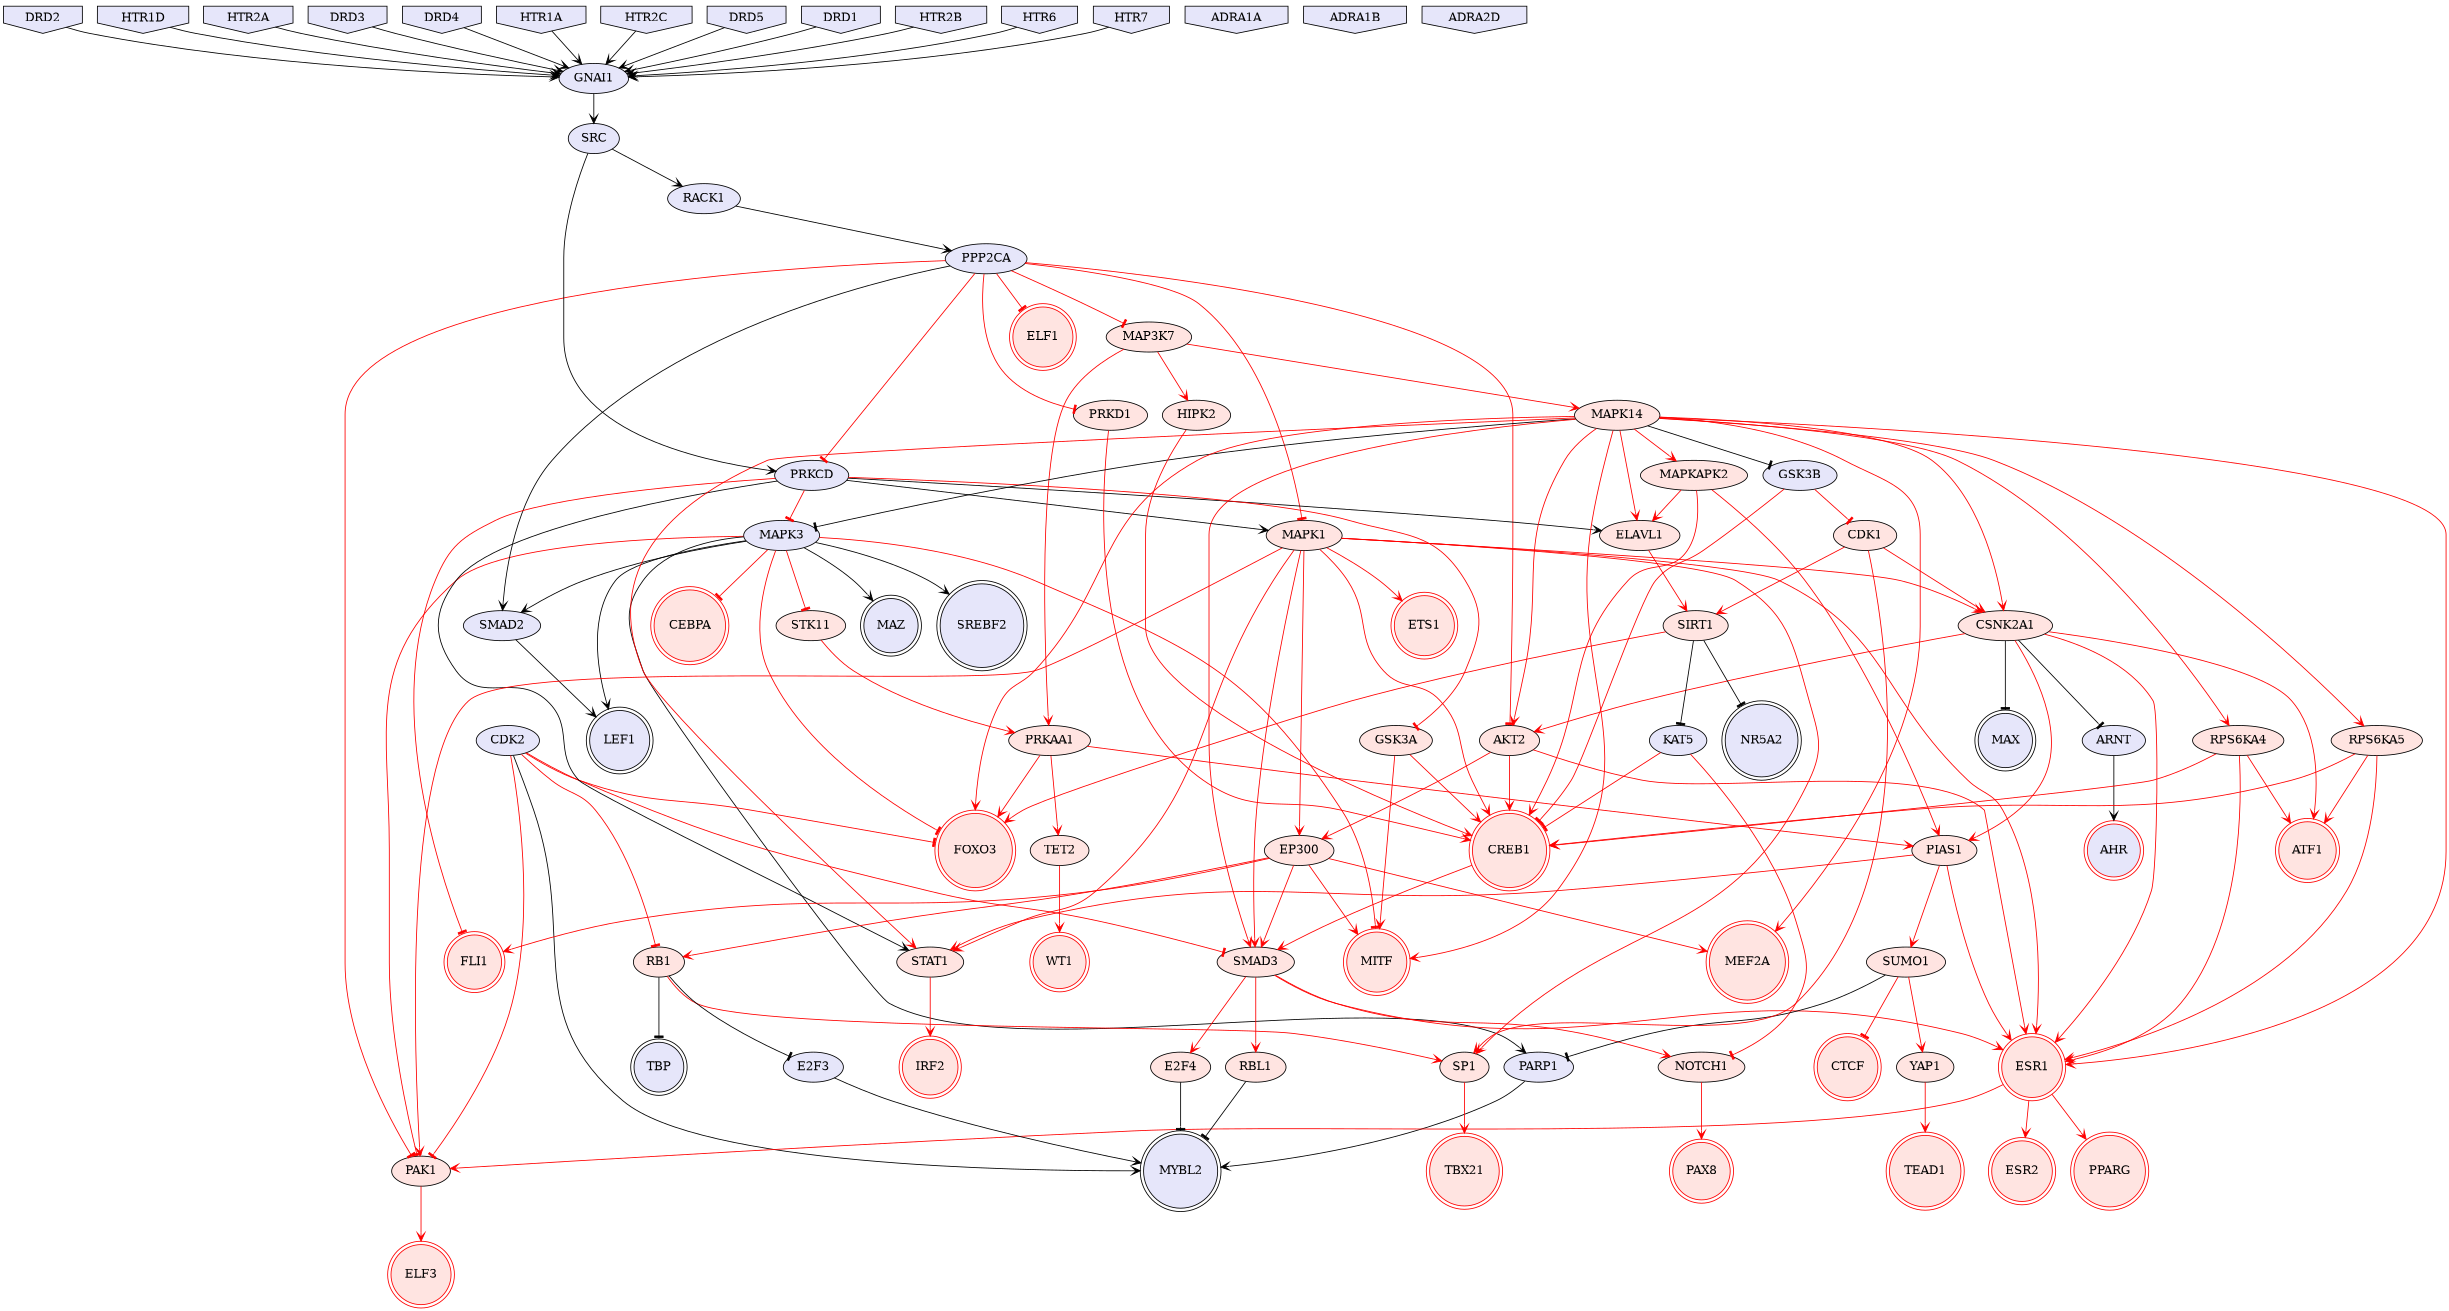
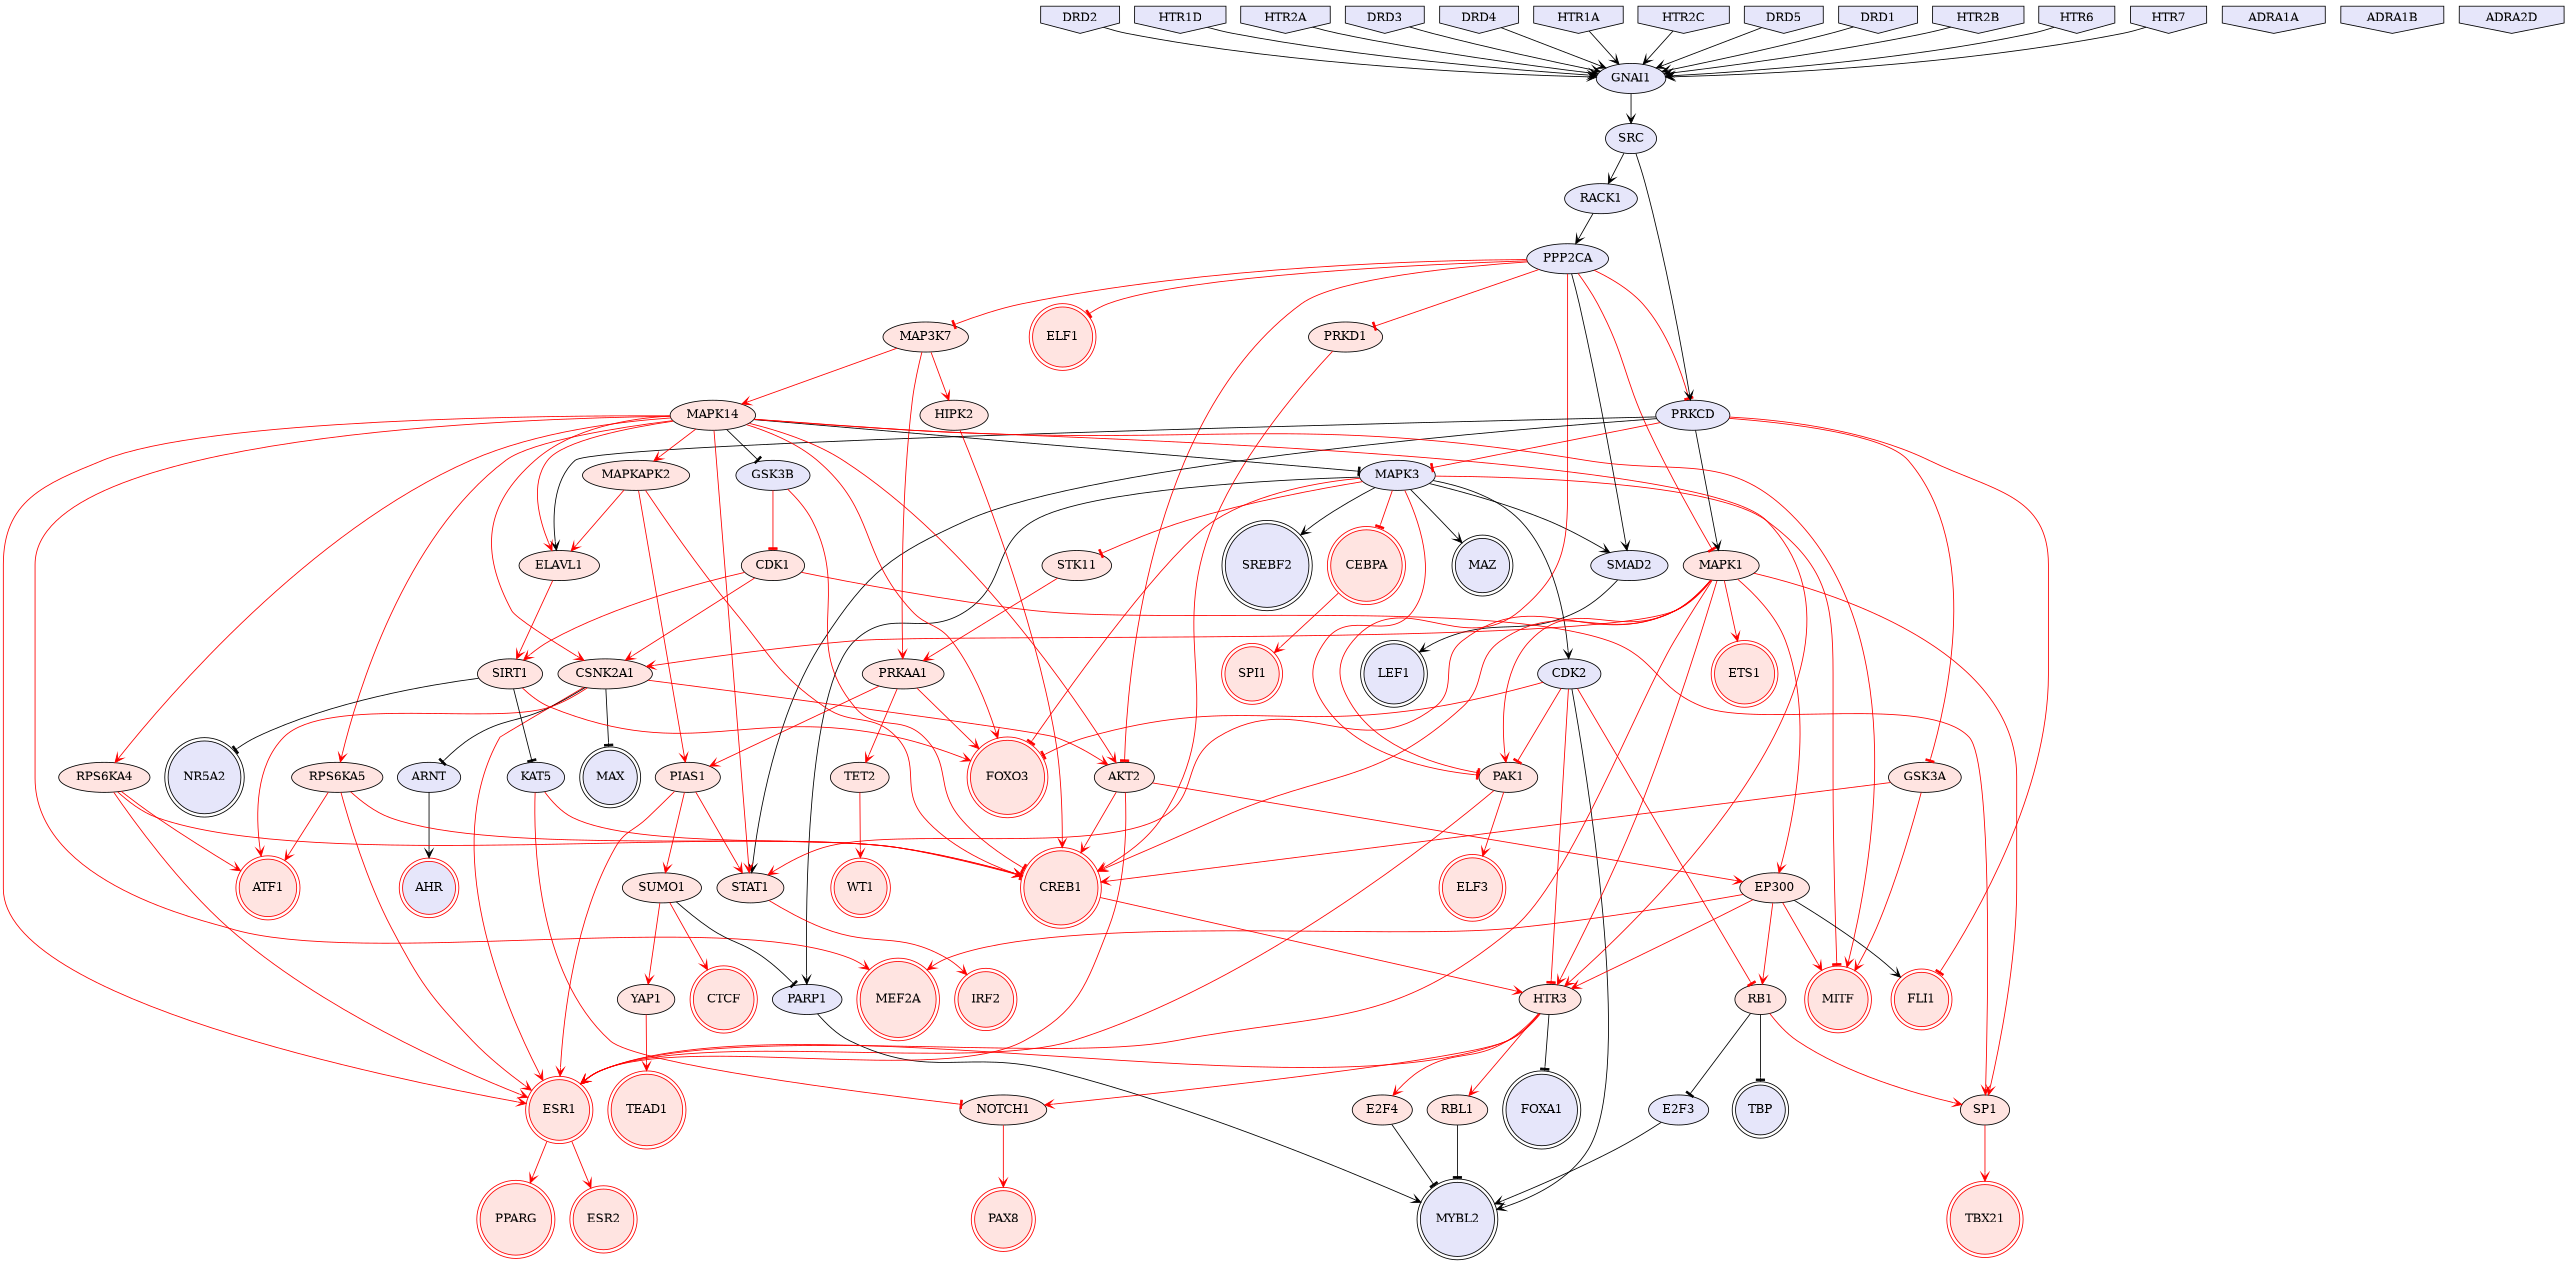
  digraph {
    node [fillcolor=mistyrose style=filled]
    edge [arrowhead=vee color=red penwidth=1]
    MAPK3 [fillcolor=lavender]
    SMAD2 [fillcolor=lavender]
    MAZ [color=black fillcolor=lavender shape=doublecircle]
    SREBF2 [color=black fillcolor=lavender shape=doublecircle]
    FOXO3 [color=red shape=doublecircle]
    CEBPA [color=red shape=doublecircle]
    STK11
    PAK1
    MITF [color=red shape=doublecircle]
    CDK2 [fillcolor=lavender]
    PARP1 [fillcolor=lavender]
    LEF1 [color=black fillcolor=lavender shape=doublecircle]
+   SPI1 [color=red shape=doublecircle]
    PRKAA1
    ESR1 [color=red shape=doublecircle]
    ELF3 [color=red shape=doublecircle]
-   SMAD3
+   SMAD3 [label=HTR3]
    RB1
    MYBL2 [color=black fillcolor=lavender shape=doublecircle]
    PPP2CA [fillcolor=lavender]
    PRKCD [fillcolor=lavender]
    MAPK1
    ELF1 [color=red shape=doublecircle]
    MAP3K7
    PRKD1
    AKT2
    ELAVL1
    STAT1
    FLI1 [color=red shape=doublecircle]
    GSK3A
    CSNK2A1
    SP1
    CREB1 [color=red shape=doublecircle]
    EP300
    ETS1 [color=red shape=doublecircle]
    MAPK14
    HIPK2
    SIRT1
    NR5A2 [color=black fillcolor=lavender shape=doublecircle]
    KAT5 [fillcolor=lavender]
    NOTCH1
    GNAI1 [fillcolor=lavender]
    SRC [fillcolor=lavender]
    RACK1 [fillcolor=lavender]
    DRD2 [color=black fillcolor=lavender shape=invhouse]
    HTR1D [color=black fillcolor=lavender shape=invhouse]
+   FOXA1 [color=black fillcolor=lavender shape=doublecircle]
    RBL1
    E2F4
    PAX8 [color=red shape=doublecircle]
    PPARG [color=red shape=doublecircle]
    ESR2 [color=red shape=doublecircle]
    MAX [color=black fillcolor=lavender shape=doublecircle]
    ARNT [fillcolor=lavender]
    PIAS1
    ATF1 [color=red shape=doublecircle]
    AHR [color=red fillcolor=lavender shape=doublecircle]
    SUMO1
    HTR2A [color=black fillcolor=lavender shape=invhouse]
    DRD3 [color=black fillcolor=lavender shape=invhouse]
    DRD4 [color=black fillcolor=lavender shape=invhouse]
    HTR1A [color=black fillcolor=lavender shape=invhouse]
    HTR2C [color=black fillcolor=lavender shape=invhouse]
    DRD5 [color=black fillcolor=lavender shape=invhouse]
    DRD1 [color=black fillcolor=lavender shape=invhouse]
    HTR2B [color=black fillcolor=lavender shape=invhouse]
    HTR6 [color=black fillcolor=lavender shape=invhouse]
    HTR7 [color=black fillcolor=lavender shape=invhouse]
    TBP [color=black fillcolor=lavender shape=doublecircle]
    E2F3 [fillcolor=lavender]
    TBX21 [color=red shape=doublecircle]
    IRF2 [color=red shape=doublecircle]
    YAP1
    CTCF [color=red shape=doublecircle]
    TEAD1 [color=red shape=doublecircle]
    MEF2A [color=red shape=doublecircle]
    TET2
    WT1 [color=red shape=doublecircle]
    GSK3B [fillcolor=lavender]
    MAPKAPK2
    RPS6KA4
    RPS6KA5
    CDK1
    ADRA1A [color=black fillcolor=lavender shape=invhouse]
    ADRA1B [color=black fillcolor=lavender shape=invhouse]
    n86 [color=black fillcolor=lavender label=ADRA2D shape=invhouse]
    MAPK3 -> SMAD2 [color=black]
    MAPK3 -> MAZ [color=black]
    MAPK3 -> SREBF2 [color=black]
    MAPK3 -> FOXO3 [arrowhead=tee]
    MAPK3 -> CEBPA [arrowhead=tee]
    MAPK3 -> STK11 [arrowhead=tee]
    MAPK3 -> PAK1 [arrowhead=tee]
    MAPK3 -> MITF [arrowhead=tee]
-   MAPK3 -> LEF1 [color=black]
+   MAPK3 -> CDK2 [color=black]
    MAPK3 -> PARP1 [color=black]
    SMAD2 -> LEF1 [color=black]
+   CEBPA -> SPI1
    STK11 -> PRKAA1
-   ESR1 -> PAK1
+   PAK1 -> ESR1
    PAK1 -> ELF3
    CDK2 -> FOXO3 [arrowhead=tee]
    CDK2 -> PAK1 [arrowhead=tee]
    CDK2 -> SMAD3 [arrowhead=tee]
    CDK2 -> RB1 [arrowhead=tee]
    CDK2 -> MYBL2 [color=black]
    PARP1 -> MYBL2 [color=black]
    PRKAA1 -> FOXO3
    PRKAA1 -> PIAS1
    PRKAA1 -> TET2
    ESR1 -> PPARG
    ESR1 -> ESR2
    SMAD3 -> ESR1
    SMAD3 -> NOTCH1
+   SMAD3 -> FOXA1 [arrowhead=tee color=black]
    SMAD3 -> RBL1
    SMAD3 -> E2F4
    RB1 -> SP1
    RB1 -> TBP [arrowhead=tee color=black]
    RB1 -> E2F3 [arrowhead=tee color=black]
    PPP2CA -> SMAD2 [color=black]
    PPP2CA -> PAK1 [arrowhead=tee]
    PPP2CA -> PRKCD [arrowhead=tee]
    PPP2CA -> MAPK1 [arrowhead=tee]
    PPP2CA -> ELF1 [arrowhead=tee]
    PPP2CA -> MAP3K7 [arrowhead=tee]
    PPP2CA -> PRKD1 [arrowhead=tee]
    PPP2CA -> AKT2 [arrowhead=tee]
    PRKCD -> MAPK3 [arrowhead=tee]
    PRKCD -> MAPK1 [color=black]
    PRKCD -> ELAVL1 [color=black]
    PRKCD -> STAT1 [color=black]
    PRKCD -> FLI1 [arrowhead=tee]
    PRKCD -> GSK3A [arrowhead=tee]
    MAPK1 -> PAK1
    MAPK1 -> ESR1
    MAPK1 -> SMAD3
    MAPK1 -> STAT1
    MAPK1 -> CSNK2A1
    MAPK1 -> SP1
    MAPK1 -> CREB1
    MAPK1 -> EP300
    MAPK1 -> ETS1
    MAP3K7 -> PRKAA1
    MAP3K7 -> MAPK14
    MAP3K7 -> HIPK2
    PRKD1 -> CREB1
    AKT2 -> ESR1
    AKT2 -> CREB1
    AKT2 -> EP300
    ELAVL1 -> SIRT1
    STAT1 -> IRF2
    GSK3A -> MITF
    GSK3A -> CREB1
    CSNK2A1 -> ESR1
    CSNK2A1 -> AKT2
    CSNK2A1 -> MAX [arrowhead=tee color=black]
    CSNK2A1 -> ARNT [arrowhead=tee color=black]
-   CSNK2A1 -> PIAS1
    CSNK2A1 -> ATF1
    SP1 -> TBX21
    CREB1 -> SMAD3
    EP300 -> MITF
    EP300 -> SMAD3
    EP300 -> RB1
-   EP300 -> FLI1
+   EP300 -> FLI1 [color=black]
    EP300 -> MEF2A
    MAPK14 -> MAPK3 [arrowhead=tee color=black]
    MAPK14 -> FOXO3
    MAPK14 -> MITF
    MAPK14 -> ESR1
    MAPK14 -> SMAD3
    MAPK14 -> AKT2
    MAPK14 -> ELAVL1
    MAPK14 -> STAT1
    MAPK14 -> CSNK2A1
    MAPK14 -> MEF2A
    MAPK14 -> GSK3B [arrowhead=tee color=black]
    MAPK14 -> MAPKAPK2
    MAPK14 -> RPS6KA4
    MAPK14 -> RPS6KA5
    HIPK2 -> CREB1
    SIRT1 -> FOXO3
    SIRT1 -> NR5A2 [arrowhead=tee color=black]
    SIRT1 -> KAT5 [arrowhead=tee color=black]
    KAT5 -> CREB1 [arrowhead=tee]
    KAT5 -> NOTCH1 [arrowhead=tee]
    NOTCH1 -> PAX8
    GNAI1 -> SRC [color=black]
    SRC -> PRKCD [color=black]
    SRC -> RACK1 [color=black]
    RACK1 -> PPP2CA [color=black]
    DRD2 -> GNAI1 [color=black]
    HTR1D -> GNAI1 [color=black]
    RBL1 -> MYBL2 [arrowhead=tee color=black]
    E2F4 -> MYBL2 [arrowhead=tee color=black]
    ARNT -> AHR [color=black]
    PIAS1 -> ESR1
    PIAS1 -> STAT1
    PIAS1 -> SUMO1
    SUMO1 -> PARP1 [arrowhead=tee color=black]
    SUMO1 -> YAP1
-   SUMO1 -> CTCF [arrowhead=tee]
+   SUMO1 -> CTCF
    HTR2A -> GNAI1 [color=black]
    DRD3 -> GNAI1 [color=black]
    DRD4 -> GNAI1 [color=black]
    HTR1A -> GNAI1 [color=black]
    HTR2C -> GNAI1 [color=black]
    DRD5 -> GNAI1 [color=black]
    DRD1 -> GNAI1 [color=black]
    HTR2B -> GNAI1 [color=black]
    HTR6 -> GNAI1 [color=black]
    HTR7 -> GNAI1 [color=black]
    E2F3 -> MYBL2 [color=black]
    YAP1 -> TEAD1
    TET2 -> WT1
    GSK3B -> CREB1 [arrowhead=tee]
    GSK3B -> CDK1 [arrowhead=tee]
    MAPKAPK2 -> ELAVL1
    MAPKAPK2 -> CREB1
    MAPKAPK2 -> PIAS1
    RPS6KA4 -> ESR1
    RPS6KA4 -> CREB1
    RPS6KA4 -> ATF1
    RPS6KA5 -> ESR1
    RPS6KA5 -> CREB1
    RPS6KA5 -> ATF1
    CDK1 -> CSNK2A1
    CDK1 -> SP1
    CDK1 -> SIRT1
  }
